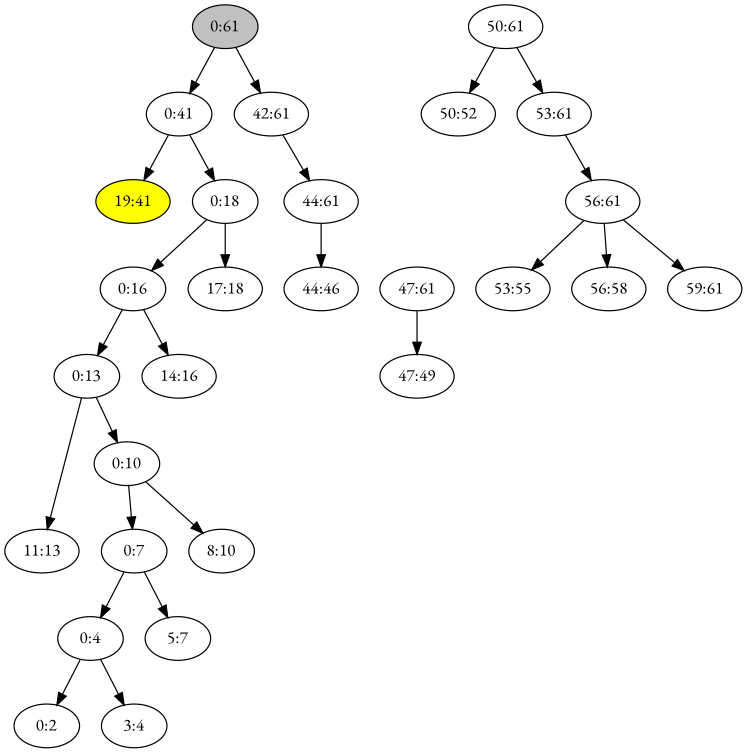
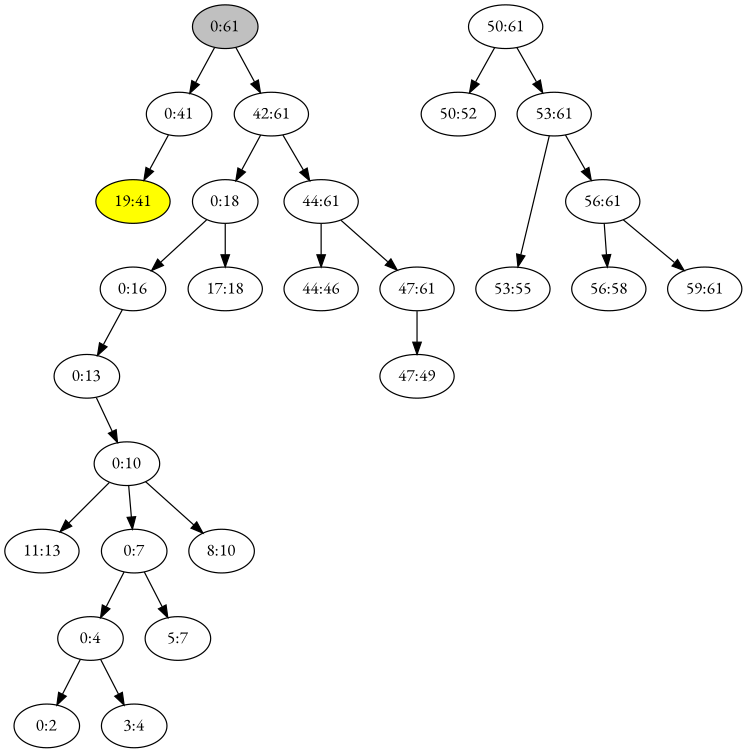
  digraph {
    fontname="EB Garamond"
    node [fontname="EB Garamond"]
    edge [fontname="EB Garamond"]
    n1 [fillcolor=grey label="0:61" style=filled]
    n2 [label="0:41"]
    n3 [label="42:61"]
    n4 [label="0:18"]
    n5 [fillcolor=yellow label="19:41" style=filled]
    n6 [label="44:61"]
    n7 [label="0:16"]
    n8 [label="17:18"]
    n9 [label="0:13"]
-   n10 [label="14:16"]
    n11 [label="0:10"]
    n12 [label="11:13"]
    n13 [label="0:7"]
    n14 [label="8:10"]
    n15 [label="0:4"]
    n16 [label="5:7"]
    n17 [label="0:2"]
    n18 [label="3:4"]
    n19 [label="44:46"]
    n20 [label="47:61"]
    n21 [label="47:49"]
    n22 [label="50:61"]
    n23 [label="50:52"]
    n24 [label="53:61"]
    n25 [label="53:55"]
    n26 [label="56:61"]
    n27 [label="56:58"]
    n28 [label="59:61"]
    n1 -> n2
    n1 -> n3
-   n2 -> n4
+   n3 -> n4
    n2 -> n5
    n3 -> n6
    n4 -> n7
    n4 -> n8
    n6 -> n19
+   n6 -> n20
    n7 -> n9
-   n7 -> n10
    n9 -> n11
-   n9 -> n12
+   n11 -> n12
    n11 -> n13
    n11 -> n14
    n13 -> n15
    n13 -> n16
    n15 -> n17
    n15 -> n18
    n20 -> n21
    n22 -> n23
    n22 -> n24
-   n26 -> n25
+   n24 -> n25
    n24 -> n26
    n26 -> n27
    n26 -> n28
  }
